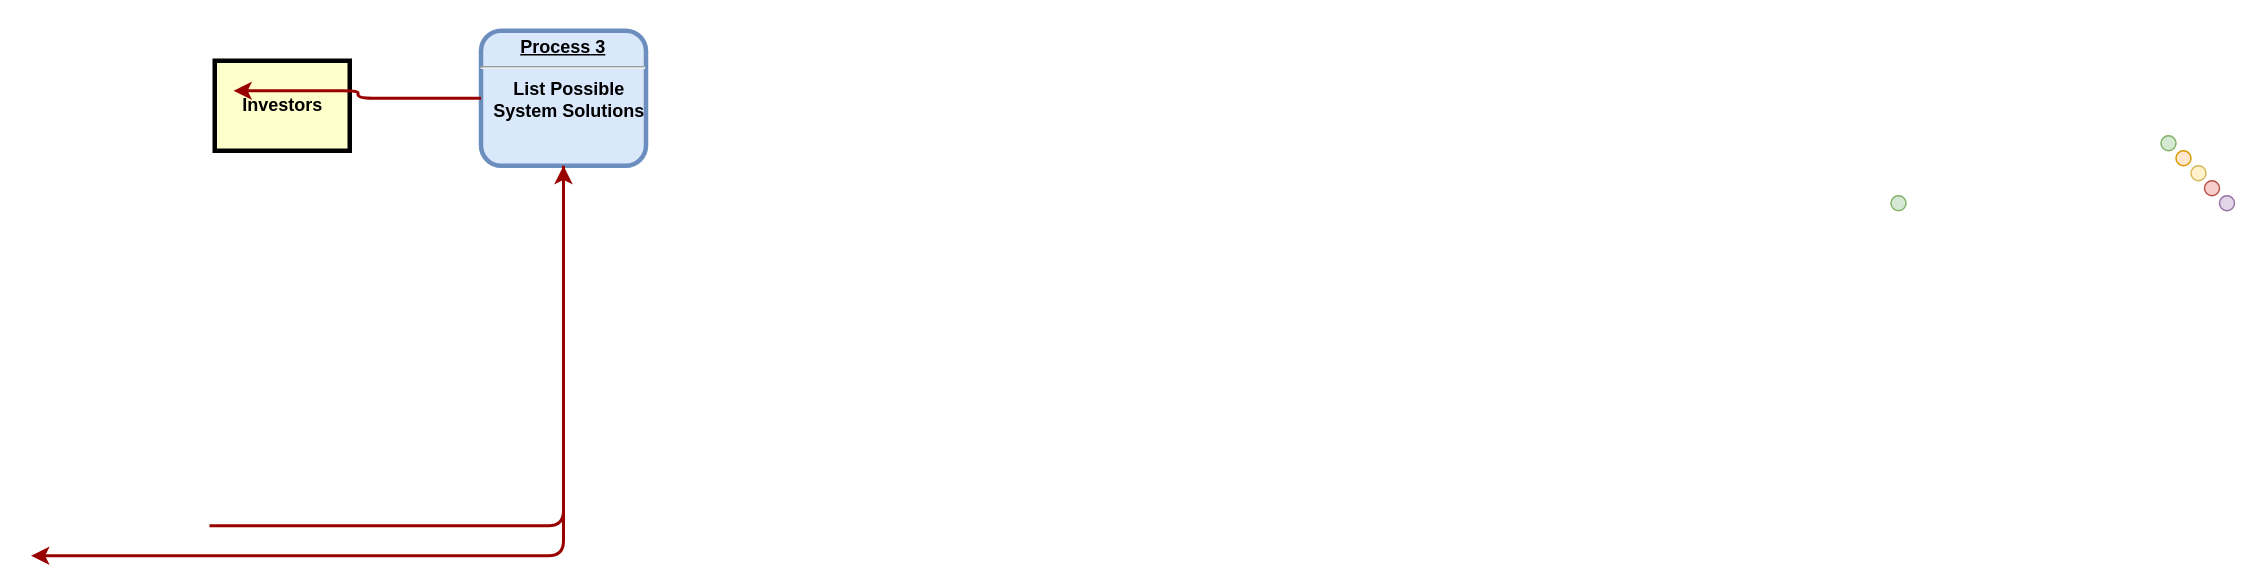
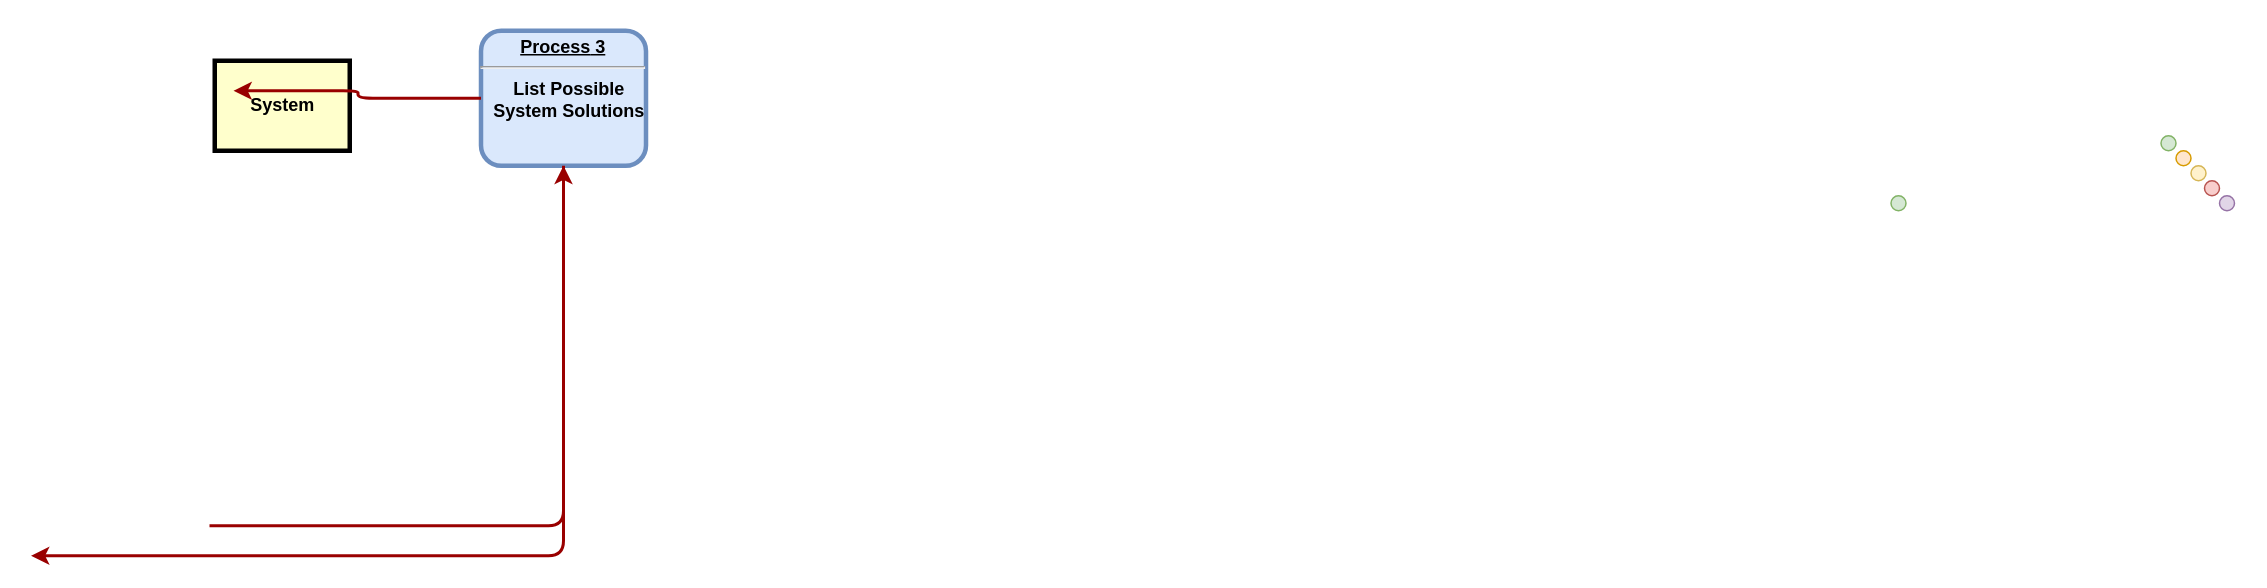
  <mxCell id="0" />
  <mxCell id="1" parent="0" />
- <mxCell id="2" value="Investors" style="whiteSpace=wrap;align=center;verticalAlign=middle;fontStyle=1;strokeWidth=3;fillColor=#FFFFCC" parent="1" vertex="1"><mxGeometry x="142.5" y="40" width="90" height="60" as="geometry" /></mxCell>
+ <mxCell id="2" value="System" style="whiteSpace=wrap;align=center;verticalAlign=middle;fontStyle=1;strokeWidth=3;fillColor=#FFFFCC" parent="1" vertex="1"><mxGeometry x="142.5" y="40" width="90" height="60" as="geometry" /></mxCell>
  <mxCell id="3" value="&lt;p style=&quot;margin: 0px; margin-top: 4px; text-align: center; text-decoration: underline;&quot;&gt;&lt;strong&gt;&lt;strong&gt;Process&lt;/strong&gt; 3&lt;br /&gt;&lt;/strong&gt;&lt;/p&gt;&lt;hr /&gt;&lt;p style=&quot;margin: 0px; margin-left: 8px;&quot;&gt;List Possible&lt;/p&gt;&lt;p style=&quot;margin: 0px; margin-left: 8px;&quot;&gt;System Solutions&lt;/p&gt;" style="verticalAlign=middle;align=center;overflow=fill;fontSize=12;fontFamily=Helvetica;html=1;rounded=1;fontStyle=1;strokeWidth=3;fillColor=#dae8fc;strokeColor=#6c8ebf;" parent="1" vertex="1"><mxGeometry x="320" y="20" width="110" height="90" as="geometry" /></mxCell>
  <mxCell id="4" value="" style="edgeStyle=elbowEdgeStyle;elbow=horizontal;strokeColor=#990000;strokeWidth=2" parent="1" source="3" edge="1"><mxGeometry width="100" height="100" relative="1" as="geometry"><mxPoint x="79" y="300" as="sourcePoint" /><mxPoint x="155" y="60" as="targetPoint" /></mxGeometry></mxCell>
  <mxCell id="5" value="" style="edgeStyle=elbowEdgeStyle;elbow=vertical;strokeColor=#990000;strokeWidth=2" parent="1" target="3" edge="1"><mxGeometry width="100" height="100" relative="1" as="geometry"><mxPoint x="139" y="350" as="sourcePoint" /><mxPoint x="19" y="340" as="targetPoint" /><Array as="points"><mxPoint x="69" y="350" /></Array></mxGeometry></mxCell>
  <mxCell id="6" value="" style="edgeStyle=elbowEdgeStyle;elbow=vertical;strokeColor=#990000;strokeWidth=2" parent="1" source="3" edge="1"><mxGeometry width="100" height="100" relative="1" as="geometry"><mxPoint x="-121" y="440" as="sourcePoint" /><mxPoint x="20" y="370" as="targetPoint" /><Array as="points"><mxPoint x="69" y="370" /></Array></mxGeometry></mxCell>
  <mxCell id="7" value="" style="group" vertex="1" connectable="0" parent="1"><mxGeometry x="1440" y="90" width="49" height="50" as="geometry" /></mxCell>
  <mxCell id="8" value="" style="ellipse;whiteSpace=wrap;html=1;fillColor=#d5e8d4;strokeColor=#82b366;" vertex="1" parent="7"><mxGeometry width="10" height="10" as="geometry" /></mxCell>
  <mxCell id="9" value="" style="ellipse;whiteSpace=wrap;html=1;fillColor=#ffe6cc;strokeColor=#d79b00;" vertex="1" parent="7"><mxGeometry x="10" y="10" width="10" height="10" as="geometry" /></mxCell>
  <mxCell id="10" value="" style="ellipse;whiteSpace=wrap;html=1;fillColor=#fff2cc;strokeColor=#d6b656;" vertex="1" parent="7"><mxGeometry x="20" y="20" width="10" height="10" as="geometry" /></mxCell>
  <mxCell id="11" value="" style="ellipse;whiteSpace=wrap;html=1;fillColor=#e1d5e7;strokeColor=#9673a6;" vertex="1" parent="7"><mxGeometry x="39" y="40" width="10" height="10" as="geometry" /></mxCell>
  <mxCell id="12" value="" style="ellipse;whiteSpace=wrap;html=1;fillColor=#f8cecc;strokeColor=#b85450;" vertex="1" parent="7"><mxGeometry x="29" y="30" width="10" height="10" as="geometry" /></mxCell>
  <mxCell id="13" value="" style="ellipse;whiteSpace=wrap;html=1;fillColor=#d5e8d4;strokeColor=#82b366;" vertex="1" parent="1"><mxGeometry x="1260" y="130" width="10" height="10" as="geometry" /></mxCell>
